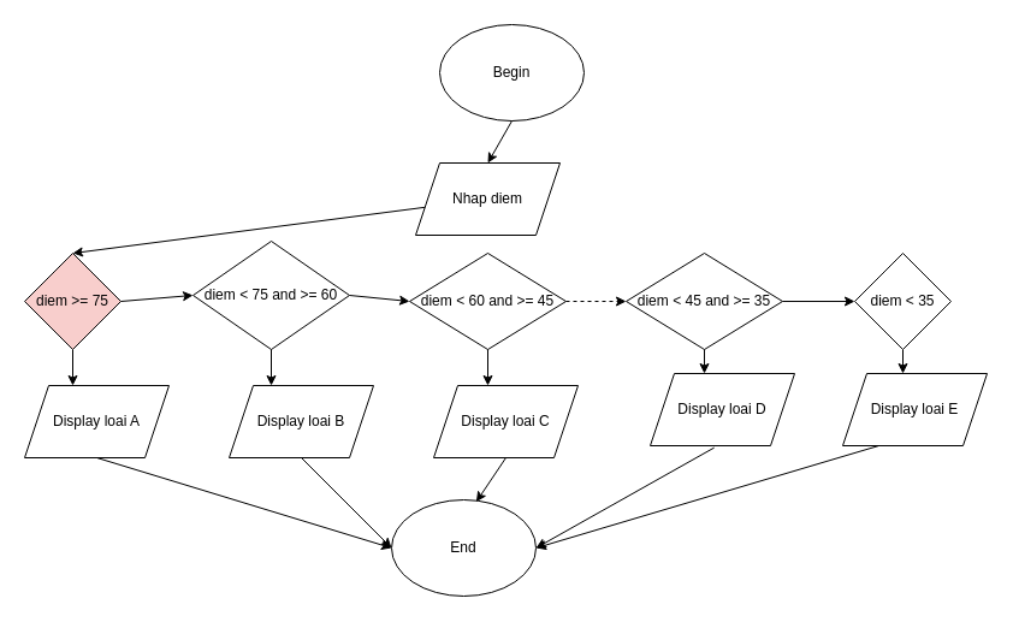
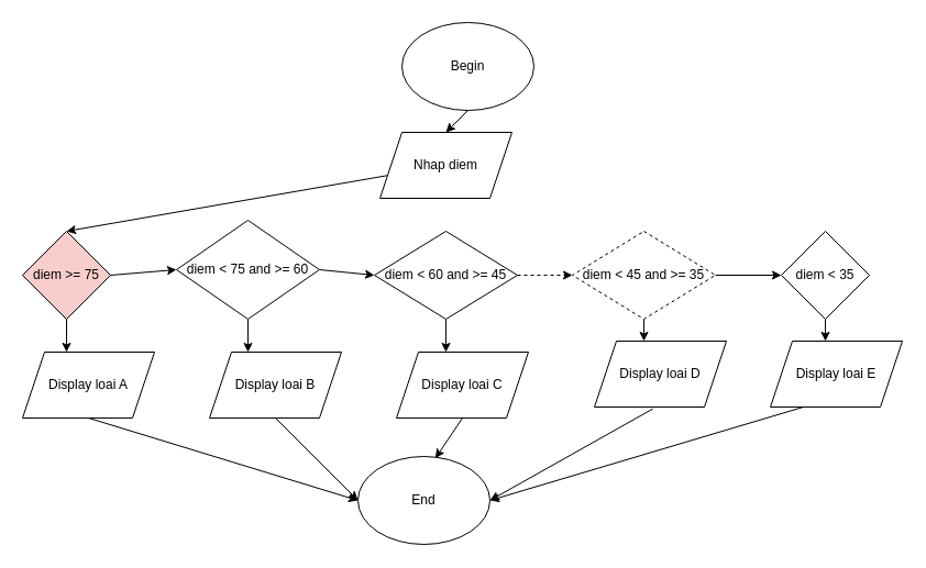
  <mxCell id="0" />
  <mxCell id="1" parent="0" />
  <mxCell id="2" value="Begin" style="ellipse;whiteSpace=wrap;html=1;strokeColor=#000000;" vertex="1" parent="1"><mxGeometry x="365" y="20" width="120" height="80" as="geometry" /></mxCell>
- <mxCell id="3" value="Nhap diem" style="shape=parallelogram;perimeter=parallelogramPerimeter;whiteSpace=wrap;html=1;fixedSize=1;strokeColor=#000000;" vertex="1" parent="1"><mxGeometry x="345" y="135" width="120" height="60" as="geometry" /></mxCell>
+ <mxCell id="3" value="Nhap diem" style="shape=parallelogram;perimeter=parallelogramPerimeter;whiteSpace=wrap;html=1;fixedSize=1;strokeColor=#000000;" vertex="1" parent="1"><mxGeometry x="345" y="120" width="120" height="60" as="geometry" /></mxCell>
  <mxCell id="4" value="diem &amp;gt;= 75" style="rhombus;whiteSpace=wrap;html=1;strokeColor=#000000;fillColor=#f8cecc;" vertex="1" parent="1"><mxGeometry x="20" y="210" width="80" height="80" as="geometry" /></mxCell>
  <mxCell id="5" value="diem &amp;lt; 75 and &amp;gt;= 60" style="rhombus;whiteSpace=wrap;html=1;strokeColor=#000000;" vertex="1" parent="1"><mxGeometry x="160" y="200" width="130" height="90" as="geometry" /></mxCell>
- <mxCell id="6" value="diem &amp;lt; 45 and &amp;gt;= 35" style="rhombus;whiteSpace=wrap;html=1;strokeColor=#000000;" vertex="1" parent="1"><mxGeometry x="520" y="210" width="130" height="80" as="geometry" /></mxCell>
+ <mxCell id="6" value="diem &amp;lt; 45 and &amp;gt;= 35" style="rhombus;whiteSpace=wrap;html=1;strokeColor=#000000;dashed=1;" vertex="1" parent="1"><mxGeometry x="520" y="210" width="130" height="80" as="geometry" /></mxCell>
  <mxCell id="7" value="diem &amp;lt; 35" style="rhombus;whiteSpace=wrap;html=1;strokeColor=#000000;" vertex="1" parent="1"><mxGeometry x="710" y="210" width="80" height="80" as="geometry" /></mxCell>
  <mxCell id="8" value="diem &amp;lt; 60 and &amp;gt;= 45" style="rhombus;whiteSpace=wrap;html=1;strokeColor=#000000;" vertex="1" parent="1"><mxGeometry x="340" y="210" width="130" height="80" as="geometry" /></mxCell>
  <mxCell id="9" value="" style="endArrow=classic;html=1;entryX=0;entryY=0.5;entryDx=0;entryDy=0;exitX=1;exitY=0.5;exitDx=0;exitDy=0;" edge="1" parent="1" source="5" target="8"><mxGeometry width="50" height="50" relative="1" as="geometry"><mxPoint x="290" y="245" as="sourcePoint" /><mxPoint x="405" y="210" as="targetPoint" /></mxGeometry></mxCell>
  <mxCell id="10" value="" style="endArrow=classic;html=1;entryX=0.5;entryY=0;entryDx=0;entryDy=0;" edge="1" parent="1" source="3" target="4"><mxGeometry width="50" height="50" relative="1" as="geometry"><mxPoint x="280" y="170" as="sourcePoint" /><mxPoint x="330" y="120" as="targetPoint" /></mxGeometry></mxCell>
  <mxCell id="11" value="" style="endArrow=classic;html=1;entryX=0;entryY=0.5;entryDx=0;entryDy=0;exitX=1;exitY=0.5;exitDx=0;exitDy=0;" edge="1" parent="1" source="4" target="5"><mxGeometry width="50" height="50" relative="1" as="geometry"><mxPoint x="300" y="160" as="sourcePoint" /><mxPoint x="350" y="110" as="targetPoint" /></mxGeometry></mxCell>
  <mxCell id="12" value="" style="endArrow=classic;html=1;exitX=1;exitY=0.5;exitDx=0;exitDy=0;entryX=0;entryY=0.5;entryDx=0;entryDy=0;dashed=1;" edge="1" parent="1" source="8" target="6"><mxGeometry width="50" height="50" relative="1" as="geometry"><mxPoint x="490" y="180" as="sourcePoint" /><mxPoint x="540" y="130" as="targetPoint" /></mxGeometry></mxCell>
  <mxCell id="13" value="" style="endArrow=classic;html=1;exitX=1;exitY=0.5;exitDx=0;exitDy=0;" edge="1" parent="1" source="6" target="7"><mxGeometry width="50" height="50" relative="1" as="geometry"><mxPoint x="660" y="270" as="sourcePoint" /><mxPoint x="710" y="220" as="targetPoint" /></mxGeometry></mxCell>
  <mxCell id="14" value="Display loai A" style="shape=parallelogram;perimeter=parallelogramPerimeter;whiteSpace=wrap;html=1;fixedSize=1;strokeColor=#000000;" vertex="1" parent="1"><mxGeometry x="20" y="320" width="120" height="60" as="geometry" /></mxCell>
  <mxCell id="15" value="Display loai B" style="shape=parallelogram;perimeter=parallelogramPerimeter;whiteSpace=wrap;html=1;fixedSize=1;strokeColor=#000000;" vertex="1" parent="1"><mxGeometry x="190" y="320" width="120" height="60" as="geometry" /></mxCell>
  <mxCell id="16" value="Display loai C" style="shape=parallelogram;perimeter=parallelogramPerimeter;whiteSpace=wrap;html=1;fixedSize=1;strokeColor=#000000;" vertex="1" parent="1"><mxGeometry x="360" y="320" width="120" height="60" as="geometry" /></mxCell>
  <mxCell id="17" value="Display loai D" style="shape=parallelogram;perimeter=parallelogramPerimeter;whiteSpace=wrap;html=1;fixedSize=1;strokeColor=#000000;" vertex="1" parent="1"><mxGeometry x="540" y="310" width="120" height="60" as="geometry" /></mxCell>
  <mxCell id="18" value="Display loai E" style="shape=parallelogram;perimeter=parallelogramPerimeter;whiteSpace=wrap;html=1;fixedSize=1;strokeColor=#000000;" vertex="1" parent="1"><mxGeometry x="700" y="310" width="120" height="60" as="geometry" /></mxCell>
  <mxCell id="19" value="End" style="ellipse;whiteSpace=wrap;html=1;strokeColor=#000000;" vertex="1" parent="1"><mxGeometry x="325" y="415" width="120" height="80" as="geometry" /></mxCell>
  <mxCell id="20" value="" style="endArrow=classic;html=1;" edge="1" parent="1" source="4"><mxGeometry width="50" height="50" relative="1" as="geometry"><mxPoint x="60" y="340" as="sourcePoint" /><mxPoint x="60" y="320" as="targetPoint" /></mxGeometry></mxCell>
  <mxCell id="21" value="" style="endArrow=classic;html=1;" edge="1" parent="1" source="5"><mxGeometry width="50" height="50" relative="1" as="geometry"><mxPoint x="225" y="340" as="sourcePoint" /><mxPoint x="225" y="320" as="targetPoint" /></mxGeometry></mxCell>
  <mxCell id="22" value="" style="endArrow=classic;html=1;" edge="1" parent="1" source="8"><mxGeometry width="50" height="50" relative="1" as="geometry"><mxPoint x="405" y="340" as="sourcePoint" /><mxPoint x="405" y="320" as="targetPoint" /></mxGeometry></mxCell>
  <mxCell id="23" value="" style="endArrow=classic;html=1;" edge="1" parent="1" source="6"><mxGeometry width="50" height="50" relative="1" as="geometry"><mxPoint x="585" y="340" as="sourcePoint" /><mxPoint x="585" y="310" as="targetPoint" /></mxGeometry></mxCell>
  <mxCell id="24" value="" style="endArrow=classic;html=1;" edge="1" parent="1" source="7"><mxGeometry width="50" height="50" relative="1" as="geometry"><mxPoint x="750" y="340" as="sourcePoint" /><mxPoint x="750" y="310" as="targetPoint" /></mxGeometry></mxCell>
  <mxCell id="25" value="" style="endArrow=classic;html=1;exitX=0.5;exitY=1;exitDx=0;exitDy=0;entryX=0;entryY=0.5;entryDx=0;entryDy=0;" edge="1" parent="1" source="14" target="19"><mxGeometry width="50" height="50" relative="1" as="geometry"><mxPoint x="180" y="470" as="sourcePoint" /><mxPoint x="230" y="420" as="targetPoint" /></mxGeometry></mxCell>
  <mxCell id="26" value="" style="endArrow=classic;html=1;exitX=0.5;exitY=1;exitDx=0;exitDy=0;entryX=0;entryY=0.5;entryDx=0;entryDy=0;" edge="1" parent="1" source="15" target="19"><mxGeometry width="50" height="50" relative="1" as="geometry"><mxPoint x="200" y="550" as="sourcePoint" /><mxPoint x="250" y="500" as="targetPoint" /></mxGeometry></mxCell>
  <mxCell id="27" value="" style="endArrow=classic;html=1;exitX=0.5;exitY=1;exitDx=0;exitDy=0;entryX=0.587;entryY=0.02;entryDx=0;entryDy=0;entryPerimeter=0;" edge="1" parent="1" source="16" target="19"><mxGeometry width="50" height="50" relative="1" as="geometry"><mxPoint x="390" y="430" as="sourcePoint" /><mxPoint x="440" y="380" as="targetPoint" /></mxGeometry></mxCell>
  <mxCell id="28" value="" style="endArrow=classic;html=1;exitX=0.25;exitY=1;exitDx=0;exitDy=0;entryX=1;entryY=0.5;entryDx=0;entryDy=0;" edge="1" parent="1" source="18" target="19"><mxGeometry width="50" height="50" relative="1" as="geometry"><mxPoint x="580" y="490" as="sourcePoint" /><mxPoint x="630" y="440" as="targetPoint" /></mxGeometry></mxCell>
  <mxCell id="29" value="" style="endArrow=classic;html=1;exitX=0.443;exitY=1.027;exitDx=0;exitDy=0;exitPerimeter=0;entryX=1;entryY=0.5;entryDx=0;entryDy=0;" edge="1" parent="1" source="17" target="19"><mxGeometry width="50" height="50" relative="1" as="geometry"><mxPoint x="660" y="530" as="sourcePoint" /><mxPoint x="710" y="480" as="targetPoint" /></mxGeometry></mxCell>
  <mxCell id="30" value="" style="endArrow=classic;html=1;exitX=0.5;exitY=1;exitDx=0;exitDy=0;entryX=0.5;entryY=0;entryDx=0;entryDy=0;" edge="1" parent="1" source="2" target="3"><mxGeometry width="50" height="50" relative="1" as="geometry"><mxPoint x="390" y="140" as="sourcePoint" /><mxPoint x="440" y="90" as="targetPoint" /></mxGeometry></mxCell>
